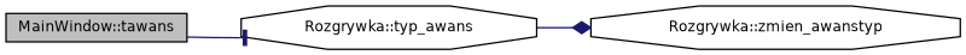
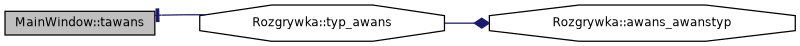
  digraph {
    rankdir=LR
    node [color=black fillcolor=white fontname=Helvetica fontsize=10 shape=octagon style=filled]
    edge [color=midnightblue fontname=Helvetica fontsize=10 labelfontname=Helvetica labelfontsize=10 style=solid]
    n1 [fillcolor=grey75 fontcolor=black height=0.2 label="MainWindow::tawans" shape=box width=0.4]
    n2 [height=0.2 label="Rozgrywka::typ_awans" width=0.4]
-   n3 [height=0.2 label="Rozgrywka::zmien_awanstyp" width=0.4]
-   n1 -> n2 [arrowhead=tee]
+   n3 [height=0.2 label="Rozgrywka::awans_awanstyp" width=0.4]
+   n2 -> n1 [arrowhead=tee]
    n2 -> n3 [arrowhead=diamond]
  }
